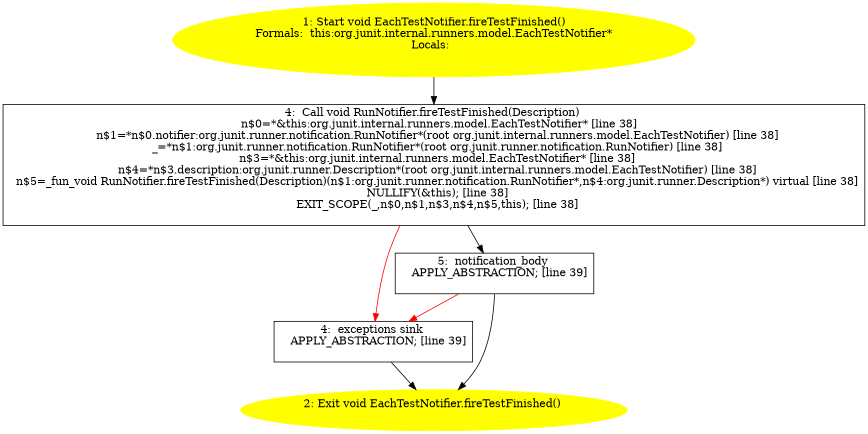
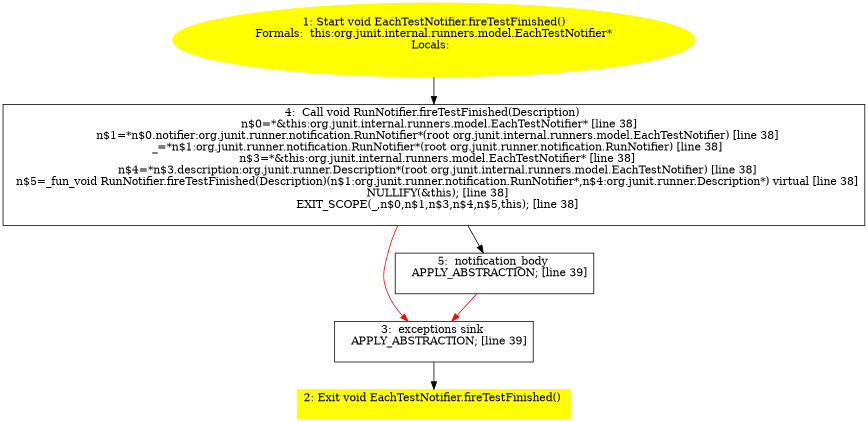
  digraph {
    node [shape=box]
    n1 [color=yellow label="1: Start void EachTestNotifier.fireTestFinished()\nFormals:  this:org.junit.internal.runners.model.EachTestNotifier*\nLocals:  \n  " style=filled shape=""]
    n2 [label="4:  Call void RunNotifier.fireTestFinished(Description) \n   n$0=*&this:org.junit.internal.runners.model.EachTestNotifier* [line 38]\n  n$1=*n$0.notifier:org.junit.runner.notification.RunNotifier*(root org.junit.internal.runners.model.EachTestNotifier) [line 38]\n  _=*n$1:org.junit.runner.notification.RunNotifier*(root org.junit.runner.notification.RunNotifier) [line 38]\n  n$3=*&this:org.junit.internal.runners.model.EachTestNotifier* [line 38]\n  n$4=*n$3.description:org.junit.runner.Description*(root org.junit.internal.runners.model.EachTestNotifier) [line 38]\n  n$5=_fun_void RunNotifier.fireTestFinished(Description)(n$1:org.junit.runner.notification.RunNotifier*,n$4:org.junit.runner.Description*) virtual [line 38]\n  NULLIFY(&this); [line 38]\n  EXIT_SCOPE(_,n$0,n$1,n$3,n$4,n$5,this); [line 38]\n "]
-   n3 [label="4:  exceptions sink \n   APPLY_ABSTRACTION; [line 39]\n "]
+   n3 [label="3:  exceptions sink \n   APPLY_ABSTRACTION; [line 39]\n "]
    n4 [label="5:  notification_body \n   APPLY_ABSTRACTION; [line 39]\n "]
-   n5 [color=yellow label="2: Exit void EachTestNotifier.fireTestFinished() \n  " style=filled shape=""]
+   n5 [color=yellow label="2: Exit void EachTestNotifier.fireTestFinished() \n  " style=filled]
    n1 -> n2
    n2 -> n3 [color=red]
    n2 -> n4
    n3 -> n5
    n4 -> n3 [color=red]
-   n4 -> n5
  }
